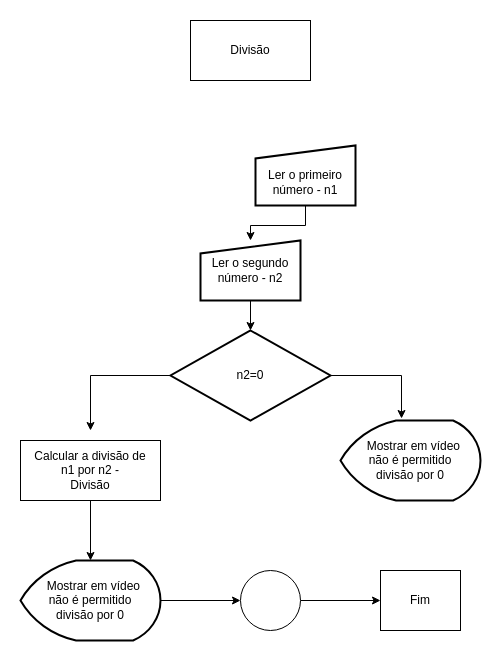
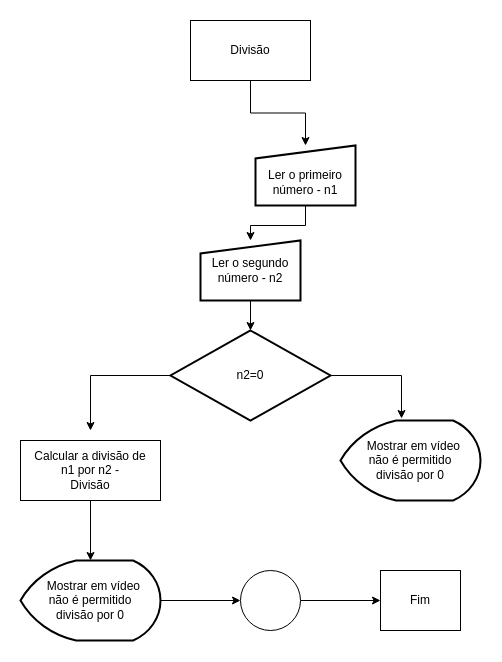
  <mxCell id="0" />
  <mxCell id="1" parent="0" />
+ <mxCell id="2" value="" style="edgeStyle=orthogonalEdgeStyle;rounded=0;orthogonalLoop=1;jettySize=auto;html=1;" edge="1" parent="1" source="3" target="6"><mxGeometry relative="1" as="geometry" /></mxCell>
  <mxCell id="3" value="Divisão&lt;br&gt;" style="rounded=0;whiteSpace=wrap;html=1;" vertex="1" parent="1"><mxGeometry x="190" y="20" width="120" height="60" as="geometry" /></mxCell>
  <mxCell id="4" value="Fim" style="rounded=0;whiteSpace=wrap;html=1;" vertex="1" parent="1"><mxGeometry x="380" y="570" width="80" height="60" as="geometry" /></mxCell>
  <mxCell id="5" value="" style="edgeStyle=orthogonalEdgeStyle;rounded=0;orthogonalLoop=1;jettySize=auto;html=1;" edge="1" parent="1" source="6" target="8"><mxGeometry relative="1" as="geometry" /></mxCell>
  <mxCell id="6" value="&lt;br&gt;Ler o primeiro&lt;br&gt;número - n1" style="html=1;strokeWidth=2;shape=manualInput;whiteSpace=wrap;rounded=1;size=13;arcSize=0;" vertex="1" parent="1"><mxGeometry x="255" y="145" width="100" height="60" as="geometry" /></mxCell>
  <mxCell id="7" value="" style="edgeStyle=orthogonalEdgeStyle;rounded=0;orthogonalLoop=1;jettySize=auto;html=1;" edge="1" parent="1" source="8" target="11"><mxGeometry relative="1" as="geometry" /></mxCell>
  <mxCell id="8" value="Ler o segundo número - n2" style="html=1;strokeWidth=2;shape=manualInput;whiteSpace=wrap;rounded=1;size=13;arcSize=0;" vertex="1" parent="1"><mxGeometry x="200" y="240" width="100" height="60" as="geometry" /></mxCell>
  <mxCell id="9" value="" style="edgeStyle=orthogonalEdgeStyle;rounded=0;orthogonalLoop=1;jettySize=auto;html=1;" edge="1" parent="1" source="11"><mxGeometry relative="1" as="geometry"><mxPoint x="90" y="430" as="targetPoint" /><Array as="points"><mxPoint x="90" y="375" /></Array></mxGeometry></mxCell>
  <mxCell id="10" value="" style="edgeStyle=orthogonalEdgeStyle;rounded=0;orthogonalLoop=1;jettySize=auto;html=1;entryX=0.436;entryY=-0.025;entryDx=0;entryDy=0;entryPerimeter=0;" edge="1" parent="1" source="11" target="14"><mxGeometry relative="1" as="geometry"><mxPoint x="450" y="375" as="targetPoint" /><Array as="points"><mxPoint x="401" y="375" /></Array></mxGeometry></mxCell>
  <mxCell id="11" value="n2=0" style="strokeWidth=2;html=1;shape=mxgraph.flowchart.decision;whiteSpace=wrap;" vertex="1" parent="1"><mxGeometry x="170" y="330" width="160" height="90" as="geometry" /></mxCell>
  <mxCell id="12" value="" style="edgeStyle=orthogonalEdgeStyle;rounded=0;orthogonalLoop=1;jettySize=auto;html=1;" edge="1" parent="1" source="13" target="16"><mxGeometry relative="1" as="geometry" /></mxCell>
  <mxCell id="13" value="Calcular a divisão de&lt;br&gt;&amp;nbsp;n1 por n2 -&amp;nbsp;&lt;br&gt;Divisão" style="rounded=0;whiteSpace=wrap;html=1;" vertex="1" parent="1"><mxGeometry x="20" y="440" width="140" height="60" as="geometry" /></mxCell>
  <mxCell id="14" value="&amp;nbsp; &amp;nbsp;Mostrar em vídeo&amp;nbsp;&lt;br&gt;não é permitido&lt;br&gt;divisão por 0" style="strokeWidth=2;html=1;shape=mxgraph.flowchart.display;whiteSpace=wrap;" vertex="1" parent="1"><mxGeometry x="340" y="420" width="140" height="80" as="geometry" /></mxCell>
  <mxCell id="15" value="" style="edgeStyle=orthogonalEdgeStyle;rounded=0;orthogonalLoop=1;jettySize=auto;html=1;" edge="1" parent="1" source="16" target="18"><mxGeometry relative="1" as="geometry" /></mxCell>
  <mxCell id="16" value="&amp;nbsp; &amp;nbsp;Mostrar em vídeo&amp;nbsp;&lt;br&gt;não é permitido&lt;br&gt;divisão por 0" style="strokeWidth=2;html=1;shape=mxgraph.flowchart.display;whiteSpace=wrap;" vertex="1" parent="1"><mxGeometry x="20" y="560" width="140" height="80" as="geometry" /></mxCell>
  <mxCell id="17" value="" style="edgeStyle=orthogonalEdgeStyle;rounded=0;orthogonalLoop=1;jettySize=auto;html=1;" edge="1" parent="1" source="18" target="4"><mxGeometry relative="1" as="geometry" /></mxCell>
  <mxCell id="18" value="" style="verticalLabelPosition=bottom;verticalAlign=top;html=1;shape=mxgraph.flowchart.on-page_reference;" vertex="1" parent="1"><mxGeometry x="240" y="570" width="60" height="60" as="geometry" /></mxCell>
